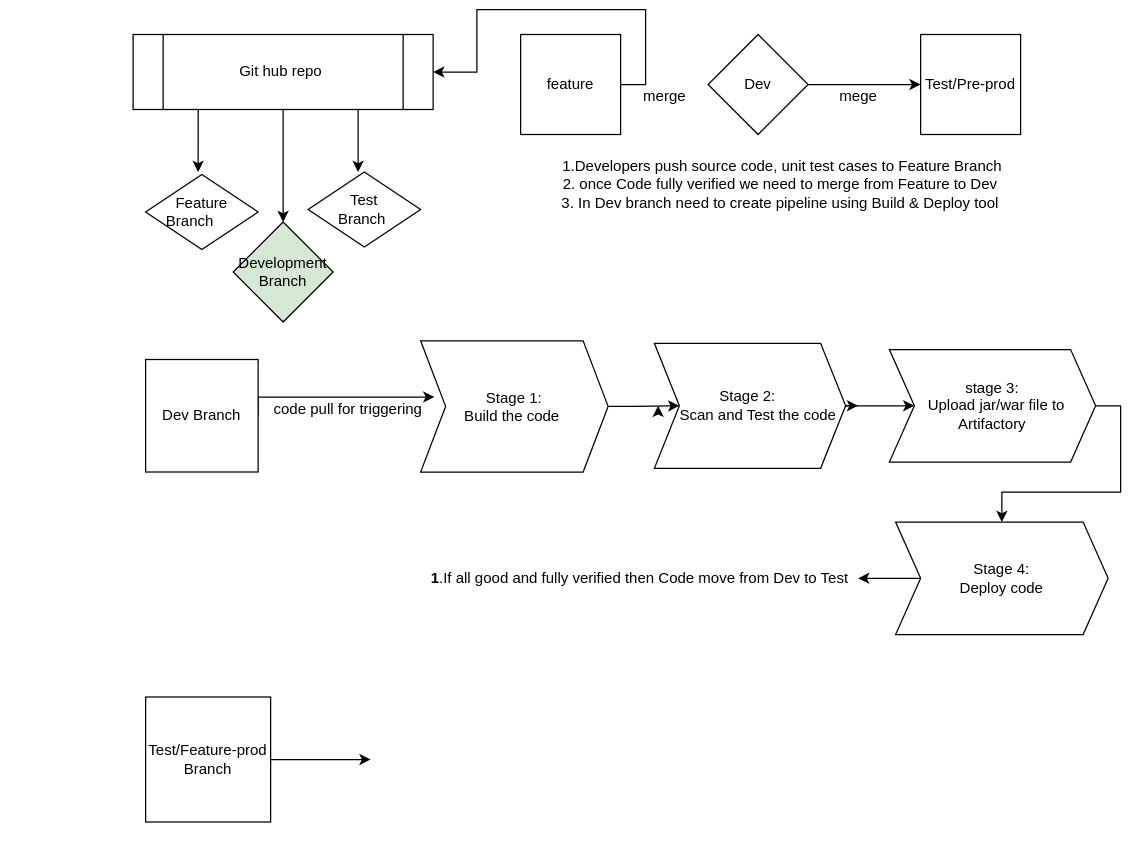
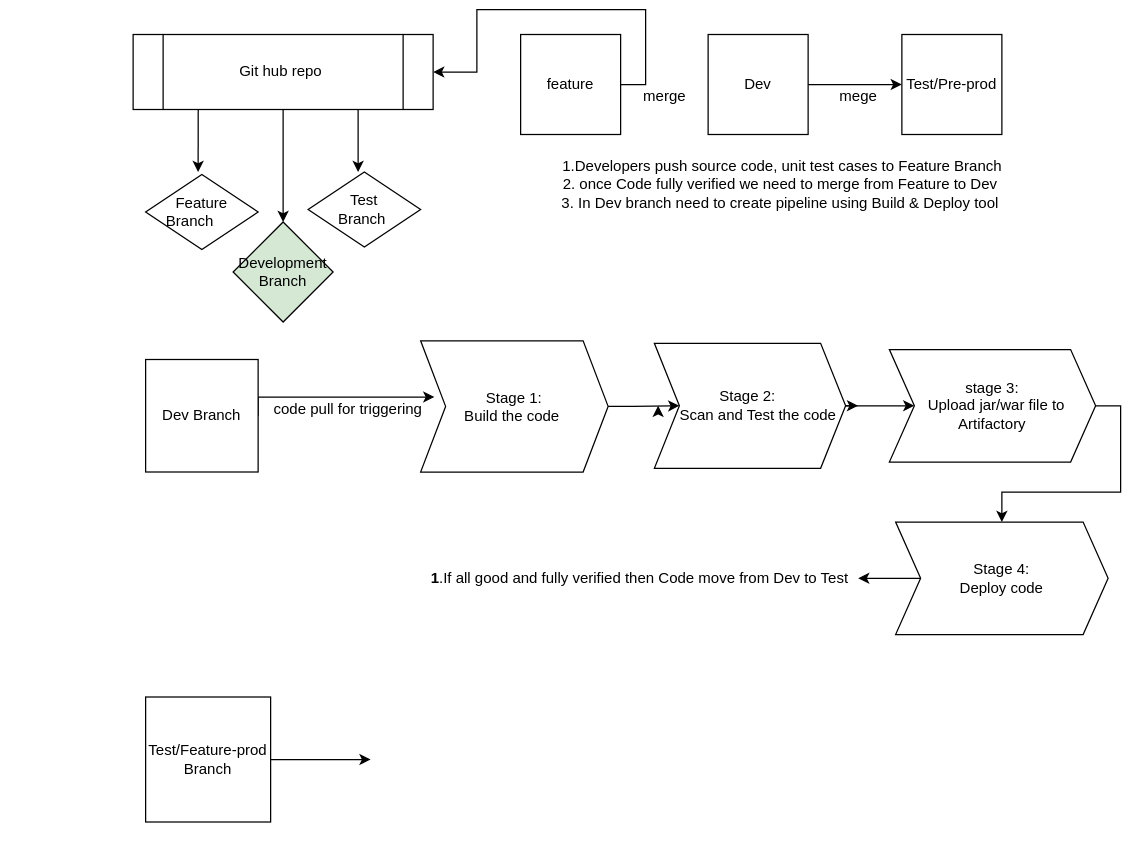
  <mxCell id="0" />
  <mxCell id="1" parent="0" />
  <mxCell id="2" style="edgeStyle=orthogonalEdgeStyle;rounded=0;orthogonalLoop=1;jettySize=auto;html=1;exitX=0.75;exitY=1;exitDx=0;exitDy=0;" edge="1" parent="1" source="4"><mxGeometry relative="1" as="geometry"><mxPoint x="286" y="130" as="targetPoint" /></mxGeometry></mxCell>
  <mxCell id="3" style="edgeStyle=orthogonalEdgeStyle;rounded=0;orthogonalLoop=1;jettySize=auto;html=1;exitX=0.5;exitY=1;exitDx=0;exitDy=0;" edge="1" parent="1" source="4" target="8"><mxGeometry relative="1" as="geometry"><mxPoint x="226" y="210" as="targetPoint" /></mxGeometry></mxCell>
  <mxCell id="4" value="Git hub repo&amp;nbsp;" style="shape=process;whiteSpace=wrap;html=1;backgroundOutline=1;" vertex="1" parent="1"><mxGeometry x="106" y="20" width="240" height="60" as="geometry" /></mxCell>
  <mxCell id="5" value="" style="endArrow=classic;html=1;rounded=0;exitX=0.217;exitY=1;exitDx=0;exitDy=0;exitPerimeter=0;" edge="1" parent="1" source="4"><mxGeometry width="50" height="50" relative="1" as="geometry"><mxPoint x="146" y="130" as="sourcePoint" /><mxPoint x="158" y="130" as="targetPoint" /><Array as="points"><mxPoint x="158" y="130" /></Array></mxGeometry></mxCell>
  <mxCell id="6" value="Feature&lt;br&gt;Branch&lt;span style=&quot;white-space: pre&quot;&gt;&#09;&lt;/span&gt;&amp;nbsp;" style="rhombus;whiteSpace=wrap;html=1;" vertex="1" parent="1"><mxGeometry x="116" y="132" width="90" height="60" as="geometry" /></mxCell>
  <mxCell id="7" value="Test&lt;br&gt;Branch&amp;nbsp;" style="rhombus;whiteSpace=wrap;html=1;" vertex="1" parent="1"><mxGeometry x="246" y="130" width="90" height="60" as="geometry" /></mxCell>
  <mxCell id="8" value="Development&lt;br&gt;Branch" style="rhombus;whiteSpace=wrap;html=1;fillColor=#d5e8d4;" vertex="1" parent="1"><mxGeometry x="186" y="170" width="80" height="80" as="geometry" /></mxCell>
  <mxCell id="9" style="edgeStyle=orthogonalEdgeStyle;rounded=0;orthogonalLoop=1;jettySize=auto;html=1;exitX=1;exitY=0.5;exitDx=0;exitDy=0;" edge="1" parent="1" source="10" target="4"><mxGeometry relative="1" as="geometry" /></mxCell>
  <mxCell id="10" value="feature" style="whiteSpace=wrap;html=1;aspect=fixed;" vertex="1" parent="1"><mxGeometry x="416" y="20" width="80" height="80" as="geometry" /></mxCell>
  <mxCell id="11" style="edgeStyle=orthogonalEdgeStyle;rounded=0;orthogonalLoop=1;jettySize=auto;html=1;exitX=1;exitY=0.5;exitDx=0;exitDy=0;entryX=0;entryY=0.5;entryDx=0;entryDy=0;" edge="1" parent="1" source="12" target="13"><mxGeometry relative="1" as="geometry" /></mxCell>
- <mxCell id="12" value="Dev" style="rhombus;whiteSpace=wrap;html=1;aspect=fixed;" vertex="1" parent="1"><mxGeometry x="566" y="20" width="80" height="80" as="geometry" /></mxCell>
- <mxCell id="13" value="Test/Pre-prod" style="whiteSpace=wrap;html=1;aspect=fixed;" vertex="1" parent="1"><mxGeometry x="736" y="20" width="80" height="80" as="geometry" /></mxCell>
+ <mxCell id="12" value="Dev" style="whiteSpace=wrap;html=1;aspect=fixed;" vertex="1" parent="1"><mxGeometry x="566" y="20" width="80" height="80" as="geometry" /></mxCell>
+ <mxCell id="13" value="Test/Pre-prod" style="whiteSpace=wrap;html=1;aspect=fixed;" vertex="1" parent="1"><mxGeometry x="721" y="20" width="80" height="80" as="geometry" /></mxCell>
  <mxCell id="14" value="&amp;nbsp; &amp;nbsp; &amp;nbsp; merge" style="text;html=1;align=center;verticalAlign=middle;resizable=0;points=[];autosize=1;strokeColor=none;fillColor=none;" vertex="1" parent="1"><mxGeometry x="486" y="60" width="70" height="20" as="geometry" /></mxCell>
  <mxCell id="15" value="mege" style="text;html=1;align=center;verticalAlign=middle;resizable=0;points=[];autosize=1;strokeColor=none;fillColor=none;" vertex="1" parent="1"><mxGeometry x="661" y="60" width="50" height="20" as="geometry" /></mxCell>
  <mxCell id="16" value="&amp;nbsp; &amp;nbsp; &amp;nbsp; &amp;nbsp; &amp;nbsp; &amp;nbsp; &amp;nbsp; &amp;nbsp; &amp;nbsp; &amp;nbsp; &amp;nbsp; &amp;nbsp; &amp;nbsp; &amp;nbsp; &amp;nbsp; &amp;nbsp; &amp;nbsp; &amp;nbsp; &amp;nbsp; &amp;nbsp; &amp;nbsp; &amp;nbsp; &amp;nbsp; &amp;nbsp; &amp;nbsp; &amp;nbsp; &amp;nbsp; &amp;nbsp; &amp;nbsp; &amp;nbsp; &amp;nbsp; &amp;nbsp; &amp;nbsp; &amp;nbsp; &amp;nbsp; &amp;nbsp; &amp;nbsp; &amp;nbsp; &amp;nbsp; &amp;nbsp; &amp;nbsp; &amp;nbsp; &amp;nbsp; &amp;nbsp; &amp;nbsp; &amp;nbsp; &amp;nbsp; &amp;nbsp; &amp;nbsp; &amp;nbsp; &amp;nbsp; &amp;nbsp; &amp;nbsp; &amp;nbsp; &amp;nbsp; &amp;nbsp; &amp;nbsp; &amp;nbsp; &amp;nbsp; &amp;nbsp; &amp;nbsp; &amp;nbsp; &amp;nbsp; 1.Developers push source code, unit test cases to Feature Branch&lt;br&gt;&amp;nbsp; &amp;nbsp; &amp;nbsp; &amp;nbsp; &amp;nbsp; &amp;nbsp; &amp;nbsp; &amp;nbsp; &amp;nbsp; &amp;nbsp; &amp;nbsp; &amp;nbsp; &amp;nbsp; &amp;nbsp; &amp;nbsp; &amp;nbsp; &amp;nbsp; &amp;nbsp; &amp;nbsp; &amp;nbsp; &amp;nbsp; &amp;nbsp; &amp;nbsp; &amp;nbsp; &amp;nbsp; &amp;nbsp; &amp;nbsp; &amp;nbsp; &amp;nbsp; &amp;nbsp; &amp;nbsp; &amp;nbsp; &amp;nbsp; &amp;nbsp; &amp;nbsp; &amp;nbsp; &amp;nbsp; &amp;nbsp; &amp;nbsp; &amp;nbsp; &amp;nbsp; &amp;nbsp; &amp;nbsp; &amp;nbsp; &amp;nbsp; &amp;nbsp; &amp;nbsp; &amp;nbsp; &amp;nbsp; &amp;nbsp; &amp;nbsp; &amp;nbsp; &amp;nbsp; &amp;nbsp; &amp;nbsp; &amp;nbsp; &amp;nbsp; &amp;nbsp; &amp;nbsp; &amp;nbsp; &amp;nbsp; &amp;nbsp; &amp;nbsp;2. once Code fully verified we need to merge from Feature to Dev&lt;br&gt;&amp;nbsp; &amp;nbsp; &amp;nbsp; &amp;nbsp; &amp;nbsp; &amp;nbsp; &amp;nbsp; &amp;nbsp; &amp;nbsp; &amp;nbsp; &amp;nbsp; &amp;nbsp; &amp;nbsp; &amp;nbsp; &amp;nbsp; &amp;nbsp; &amp;nbsp; &amp;nbsp; &amp;nbsp; &amp;nbsp; &amp;nbsp; &amp;nbsp; &amp;nbsp; &amp;nbsp; &amp;nbsp; &amp;nbsp; &amp;nbsp; &amp;nbsp; &amp;nbsp; &amp;nbsp; &amp;nbsp; &amp;nbsp; &amp;nbsp; &amp;nbsp; &amp;nbsp; &amp;nbsp; &amp;nbsp; &amp;nbsp; &amp;nbsp; &amp;nbsp; &amp;nbsp; &amp;nbsp; &amp;nbsp; &amp;nbsp; &amp;nbsp; &amp;nbsp; &amp;nbsp; &amp;nbsp; &amp;nbsp; &amp;nbsp; &amp;nbsp; &amp;nbsp; &amp;nbsp; &amp;nbsp; &amp;nbsp; &amp;nbsp; &amp;nbsp; &amp;nbsp; &amp;nbsp; &amp;nbsp; &amp;nbsp; &amp;nbsp; &amp;nbsp; 3. In Dev branch need to create pipeline using Build &amp;amp; Deploy tool&amp;nbsp;" style="text;html=1;align=center;verticalAlign=middle;resizable=0;points=[];autosize=1;strokeColor=none;fillColor=none;" vertex="1" parent="1"><mxGeometry x="20" y="115" width="790" height="50" as="geometry" /></mxCell>
  <mxCell id="17" style="edgeStyle=orthogonalEdgeStyle;rounded=0;orthogonalLoop=1;jettySize=auto;html=1;exitX=1;exitY=0.5;exitDx=0;exitDy=0;entryX=1.006;entryY=0;entryDx=0;entryDy=0;entryPerimeter=0;" edge="1" parent="1" source="18" target="19"><mxGeometry relative="1" as="geometry"><mxPoint x="386" y="310" as="targetPoint" /><Array as="points"><mxPoint x="206" y="310" /></Array></mxGeometry></mxCell>
  <mxCell id="18" value="Dev Branch" style="whiteSpace=wrap;html=1;aspect=fixed;" vertex="1" parent="1"><mxGeometry x="116" y="280" width="90" height="90" as="geometry" /></mxCell>
  <mxCell id="19" value="&amp;nbsp; &amp;nbsp; &amp;nbsp; &amp;nbsp; &amp;nbsp; &amp;nbsp;code pull for triggering&amp;nbsp;" style="text;html=1;align=center;verticalAlign=middle;resizable=0;points=[];autosize=1;strokeColor=none;fillColor=none;" vertex="1" parent="1"><mxGeometry x="176" y="310" width="170" height="20" as="geometry" /></mxCell>
  <mxCell id="20" style="edgeStyle=orthogonalEdgeStyle;rounded=0;orthogonalLoop=1;jettySize=auto;html=1;exitX=1;exitY=0.5;exitDx=0;exitDy=0;entryX=0;entryY=0.5;entryDx=0;entryDy=0;" edge="1" parent="1" source="21" target="25"><mxGeometry relative="1" as="geometry" /></mxCell>
  <mxCell id="21" value="Stage 1:&lt;br&gt;Build the code&amp;nbsp;" style="shape=step;perimeter=stepPerimeter;whiteSpace=wrap;html=1;fixedSize=1;" vertex="1" parent="1"><mxGeometry x="336" y="265" width="150" height="105" as="geometry" /></mxCell>
  <mxCell id="22" style="edgeStyle=orthogonalEdgeStyle;rounded=0;orthogonalLoop=1;jettySize=auto;html=1;exitX=1;exitY=0.5;exitDx=0;exitDy=0;" edge="1" parent="1" source="25" target="27"><mxGeometry relative="1" as="geometry"><mxPoint x="716" y="317" as="targetPoint" /></mxGeometry></mxCell>
  <mxCell id="23" style="edgeStyle=orthogonalEdgeStyle;rounded=0;orthogonalLoop=1;jettySize=auto;html=1;" edge="1" parent="1"><mxGeometry relative="1" as="geometry"><mxPoint x="526" y="317" as="targetPoint" /><mxPoint x="526" y="320" as="sourcePoint" /></mxGeometry></mxCell>
  <mxCell id="24" style="edgeStyle=orthogonalEdgeStyle;rounded=0;orthogonalLoop=1;jettySize=auto;html=1;exitX=1;exitY=0.5;exitDx=0;exitDy=0;" edge="1" parent="1" source="25"><mxGeometry relative="1" as="geometry"><mxPoint x="686" y="317" as="targetPoint" /></mxGeometry></mxCell>
  <mxCell id="25" value="Stage 2:&amp;nbsp;&lt;br&gt;&amp;nbsp; &amp;nbsp; Scan and Test the code" style="shape=step;perimeter=stepPerimeter;whiteSpace=wrap;html=1;fixedSize=1;" vertex="1" parent="1"><mxGeometry x="523" y="267" width="153" height="100" as="geometry" /></mxCell>
  <mxCell id="26" style="edgeStyle=orthogonalEdgeStyle;rounded=0;orthogonalLoop=1;jettySize=auto;html=1;exitX=1;exitY=0.5;exitDx=0;exitDy=0;" edge="1" parent="1" source="27" target="29"><mxGeometry relative="1" as="geometry"><mxPoint x="906" y="400" as="targetPoint" /></mxGeometry></mxCell>
  <mxCell id="27" value="stage 3:&lt;br&gt;&amp;nbsp; &amp;nbsp;Upload jar/war file to&amp;nbsp;&lt;br&gt;Artifactory&lt;br&gt;" style="shape=step;perimeter=stepPerimeter;whiteSpace=wrap;html=1;fixedSize=1;" vertex="1" parent="1"><mxGeometry x="711" y="272" width="165" height="90" as="geometry" /></mxCell>
  <mxCell id="28" style="edgeStyle=orthogonalEdgeStyle;rounded=0;orthogonalLoop=1;jettySize=auto;html=1;" edge="1" parent="1" source="29"><mxGeometry relative="1" as="geometry"><mxPoint x="686" y="455" as="targetPoint" /></mxGeometry></mxCell>
  <mxCell id="29" value="Stage 4:&lt;br&gt;Deploy code" style="shape=step;perimeter=stepPerimeter;whiteSpace=wrap;html=1;fixedSize=1;" vertex="1" parent="1"><mxGeometry x="716" y="410" width="170" height="90" as="geometry" /></mxCell>
  <mxCell id="30" value="&lt;b&gt;1&lt;/b&gt;.If all good and fully verified then Code move from Dev to Test" style="text;html=1;align=center;verticalAlign=middle;resizable=0;points=[];autosize=1;strokeColor=none;fillColor=none;" vertex="1" parent="1"><mxGeometry x="336" y="445" width="350" height="20" as="geometry" /></mxCell>
  <mxCell id="31" style="edgeStyle=orthogonalEdgeStyle;rounded=0;orthogonalLoop=1;jettySize=auto;html=1;exitX=1;exitY=0.5;exitDx=0;exitDy=0;" edge="1" parent="1" source="32"><mxGeometry relative="1" as="geometry"><mxPoint x="296" y="600" as="targetPoint" /></mxGeometry></mxCell>
  <mxCell id="32" value="Test/Feature-prod&lt;br&gt;Branch" style="whiteSpace=wrap;html=1;aspect=fixed;" vertex="1" parent="1"><mxGeometry x="116" y="550" width="100" height="100" as="geometry" /></mxCell>
